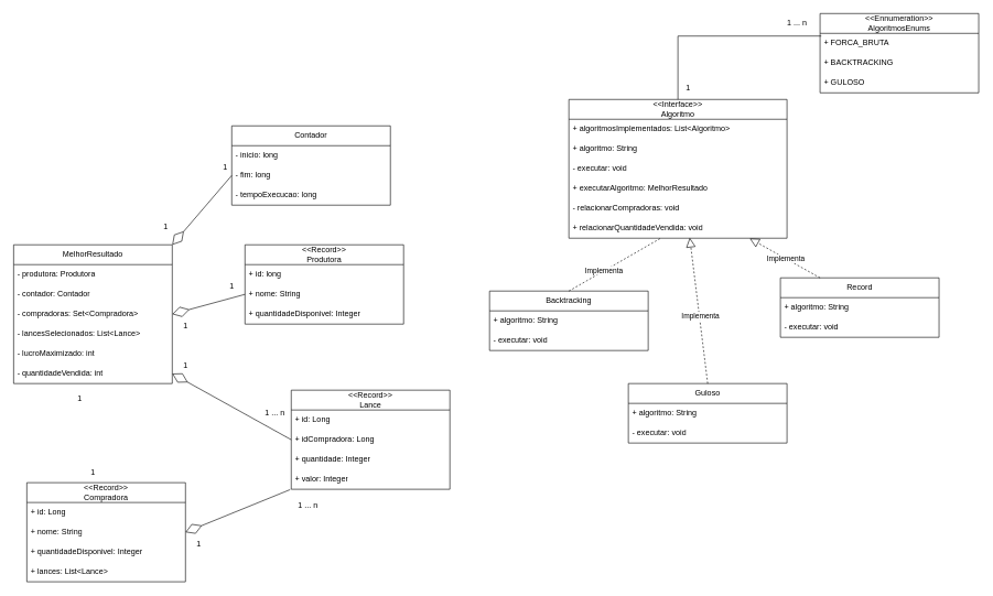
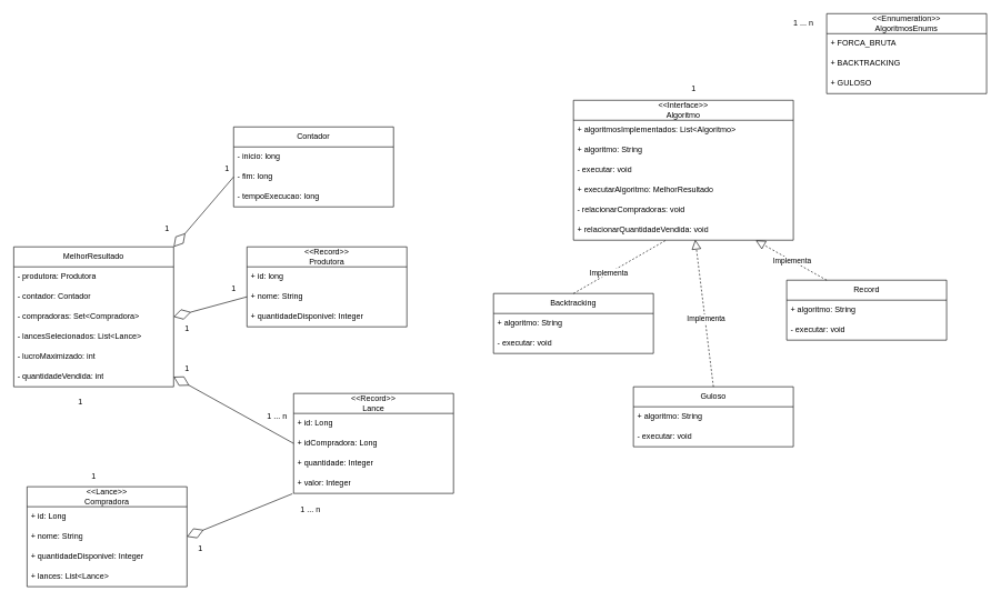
  <mxCell id="0" />
  <mxCell id="1" parent="0" />
- <mxCell id="2" value="&lt;div&gt;&amp;lt;&amp;lt;Record&amp;gt;&amp;gt;&lt;br&gt;&lt;/div&gt;Compradora" style="swimlane;fontStyle=0;childLayout=stackLayout;horizontal=1;startSize=30;horizontalStack=0;resizeParent=1;resizeParentMax=0;resizeLast=0;collapsible=1;marginBottom=0;whiteSpace=wrap;html=1;" vertex="1" parent="1"><mxGeometry x="40" y="730" width="240" height="150" as="geometry" /></mxCell>
+ <mxCell id="2" value="&lt;div&gt;&amp;lt;&amp;lt;Lance&amp;gt;&amp;gt;&lt;br&gt;&lt;/div&gt;Compradora" style="swimlane;fontStyle=0;childLayout=stackLayout;horizontal=1;startSize=30;horizontalStack=0;resizeParent=1;resizeParentMax=0;resizeLast=0;collapsible=1;marginBottom=0;whiteSpace=wrap;html=1;" vertex="1" parent="1"><mxGeometry x="40" y="730" width="240" height="150" as="geometry" /></mxCell>
  <mxCell id="3" value="+ id: Long" style="text;strokeColor=none;fillColor=none;align=left;verticalAlign=middle;spacingLeft=4;spacingRight=4;overflow=hidden;points=[[0,0.5],[1,0.5]];portConstraint=eastwest;rotatable=0;whiteSpace=wrap;html=1;" vertex="1" parent="2"><mxGeometry y="30" width="240" height="30" as="geometry" /></mxCell>
  <mxCell id="4" value="+ nome: String" style="text;strokeColor=none;fillColor=none;align=left;verticalAlign=middle;spacingLeft=4;spacingRight=4;overflow=hidden;points=[[0,0.5],[1,0.5]];portConstraint=eastwest;rotatable=0;whiteSpace=wrap;html=1;" vertex="1" parent="2"><mxGeometry y="60" width="240" height="30" as="geometry" /></mxCell>
  <mxCell id="5" value="+ quantidadeDisponivel: Integer" style="text;strokeColor=none;fillColor=none;align=left;verticalAlign=middle;spacingLeft=4;spacingRight=4;overflow=hidden;points=[[0,0.5],[1,0.5]];portConstraint=eastwest;rotatable=0;whiteSpace=wrap;html=1;" vertex="1" parent="2"><mxGeometry y="90" width="240" height="30" as="geometry" /></mxCell>
  <mxCell id="6" value="+ lances: List&amp;lt;Lance&amp;gt;" style="text;strokeColor=none;fillColor=none;align=left;verticalAlign=middle;spacingLeft=4;spacingRight=4;overflow=hidden;points=[[0,0.5],[1,0.5]];portConstraint=eastwest;rotatable=0;whiteSpace=wrap;html=1;" vertex="1" parent="2"><mxGeometry y="120" width="240" height="30" as="geometry" /></mxCell>
  <mxCell id="7" value="Contador" style="swimlane;fontStyle=0;childLayout=stackLayout;horizontal=1;startSize=30;horizontalStack=0;resizeParent=1;resizeParentMax=0;resizeLast=0;collapsible=1;marginBottom=0;whiteSpace=wrap;html=1;" vertex="1" parent="1"><mxGeometry x="350" y="190" width="240" height="120" as="geometry" /></mxCell>
  <mxCell id="8" value="- inicio: long" style="text;strokeColor=none;fillColor=none;align=left;verticalAlign=middle;spacingLeft=4;spacingRight=4;overflow=hidden;points=[[0,0.5],[1,0.5]];portConstraint=eastwest;rotatable=0;whiteSpace=wrap;html=1;" vertex="1" parent="7"><mxGeometry y="30" width="240" height="30" as="geometry" /></mxCell>
  <mxCell id="9" value="- fim: long" style="text;strokeColor=none;fillColor=none;align=left;verticalAlign=middle;spacingLeft=4;spacingRight=4;overflow=hidden;points=[[0,0.5],[1,0.5]];portConstraint=eastwest;rotatable=0;whiteSpace=wrap;html=1;" vertex="1" parent="7"><mxGeometry y="60" width="240" height="30" as="geometry" /></mxCell>
  <mxCell id="10" value="- tempoExecucao: long" style="text;strokeColor=none;fillColor=none;align=left;verticalAlign=middle;spacingLeft=4;spacingRight=4;overflow=hidden;points=[[0,0.5],[1,0.5]];portConstraint=eastwest;rotatable=0;whiteSpace=wrap;html=1;" vertex="1" parent="7"><mxGeometry y="90" width="240" height="30" as="geometry" /></mxCell>
  <mxCell id="11" value="&lt;div&gt;&amp;lt;&amp;lt;Record&amp;gt;&amp;gt;&lt;br&gt;&lt;/div&gt;Lance" style="swimlane;fontStyle=0;childLayout=stackLayout;horizontal=1;startSize=30;horizontalStack=0;resizeParent=1;resizeParentMax=0;resizeLast=0;collapsible=1;marginBottom=0;whiteSpace=wrap;html=1;" vertex="1" parent="1"><mxGeometry x="440" y="590" width="240" height="150" as="geometry" /></mxCell>
  <mxCell id="12" value="+ id: Long" style="text;strokeColor=none;fillColor=none;align=left;verticalAlign=middle;spacingLeft=4;spacingRight=4;overflow=hidden;points=[[0,0.5],[1,0.5]];portConstraint=eastwest;rotatable=0;whiteSpace=wrap;html=1;" vertex="1" parent="11"><mxGeometry y="30" width="240" height="30" as="geometry" /></mxCell>
  <mxCell id="13" value="+ idCompradora: Long" style="text;strokeColor=none;fillColor=none;align=left;verticalAlign=middle;spacingLeft=4;spacingRight=4;overflow=hidden;points=[[0,0.5],[1,0.5]];portConstraint=eastwest;rotatable=0;whiteSpace=wrap;html=1;" vertex="1" parent="11"><mxGeometry y="60" width="240" height="30" as="geometry" /></mxCell>
  <mxCell id="14" value="+ quantidade: Integer" style="text;strokeColor=none;fillColor=none;align=left;verticalAlign=middle;spacingLeft=4;spacingRight=4;overflow=hidden;points=[[0,0.5],[1,0.5]];portConstraint=eastwest;rotatable=0;whiteSpace=wrap;html=1;" vertex="1" parent="11"><mxGeometry y="90" width="240" height="30" as="geometry" /></mxCell>
  <mxCell id="15" value="+ valor: Integer" style="text;strokeColor=none;fillColor=none;align=left;verticalAlign=middle;spacingLeft=4;spacingRight=4;overflow=hidden;points=[[0,0.5],[1,0.5]];portConstraint=eastwest;rotatable=0;whiteSpace=wrap;html=1;" vertex="1" parent="11"><mxGeometry y="120" width="240" height="30" as="geometry" /></mxCell>
  <mxCell id="16" value="MelhorResultado" style="swimlane;fontStyle=0;childLayout=stackLayout;horizontal=1;startSize=30;horizontalStack=0;resizeParent=1;resizeParentMax=0;resizeLast=0;collapsible=1;marginBottom=0;whiteSpace=wrap;html=1;" vertex="1" parent="1"><mxGeometry x="20" y="370" width="240" height="210" as="geometry" /></mxCell>
  <mxCell id="17" value="- produtora: Produtora" style="text;strokeColor=none;fillColor=none;align=left;verticalAlign=middle;spacingLeft=4;spacingRight=4;overflow=hidden;points=[[0,0.5],[1,0.5]];portConstraint=eastwest;rotatable=0;whiteSpace=wrap;html=1;" vertex="1" parent="16"><mxGeometry y="30" width="240" height="30" as="geometry" /></mxCell>
  <mxCell id="18" value="- contador: Contador" style="text;strokeColor=none;fillColor=none;align=left;verticalAlign=middle;spacingLeft=4;spacingRight=4;overflow=hidden;points=[[0,0.5],[1,0.5]];portConstraint=eastwest;rotatable=0;whiteSpace=wrap;html=1;" vertex="1" parent="16"><mxGeometry y="60" width="240" height="30" as="geometry" /></mxCell>
  <mxCell id="19" value="- compradoras: Set&amp;lt;Compradora&amp;gt;" style="text;strokeColor=none;fillColor=none;align=left;verticalAlign=middle;spacingLeft=4;spacingRight=4;overflow=hidden;points=[[0,0.5],[1,0.5]];portConstraint=eastwest;rotatable=0;whiteSpace=wrap;html=1;" vertex="1" parent="16"><mxGeometry y="90" width="240" height="30" as="geometry" /></mxCell>
  <mxCell id="20" value="- lancesSelecionados: List&amp;lt;Lance&amp;gt;" style="text;strokeColor=none;fillColor=none;align=left;verticalAlign=middle;spacingLeft=4;spacingRight=4;overflow=hidden;points=[[0,0.5],[1,0.5]];portConstraint=eastwest;rotatable=0;whiteSpace=wrap;html=1;" vertex="1" parent="16"><mxGeometry y="120" width="240" height="30" as="geometry" /></mxCell>
  <mxCell id="21" value="- lucroMaximizado: int" style="text;strokeColor=none;fillColor=none;align=left;verticalAlign=middle;spacingLeft=4;spacingRight=4;overflow=hidden;points=[[0,0.5],[1,0.5]];portConstraint=eastwest;rotatable=0;whiteSpace=wrap;html=1;" vertex="1" parent="16"><mxGeometry y="150" width="240" height="30" as="geometry" /></mxCell>
  <mxCell id="22" value="- quantidadeVendida: int" style="text;strokeColor=none;fillColor=none;align=left;verticalAlign=middle;spacingLeft=4;spacingRight=4;overflow=hidden;points=[[0,0.5],[1,0.5]];portConstraint=eastwest;rotatable=0;whiteSpace=wrap;html=1;" vertex="1" parent="16"><mxGeometry y="180" width="240" height="30" as="geometry" /></mxCell>
  <mxCell id="23" value="&lt;div&gt;&amp;lt;&amp;lt;Record&amp;gt;&amp;gt;&lt;br&gt;&lt;/div&gt;Produtora" style="swimlane;fontStyle=0;childLayout=stackLayout;horizontal=1;startSize=30;horizontalStack=0;resizeParent=1;resizeParentMax=0;resizeLast=0;collapsible=1;marginBottom=0;whiteSpace=wrap;html=1;" vertex="1" parent="1"><mxGeometry x="370" y="370" width="240" height="120" as="geometry" /></mxCell>
  <mxCell id="24" value="+ id: long" style="text;strokeColor=none;fillColor=none;align=left;verticalAlign=middle;spacingLeft=4;spacingRight=4;overflow=hidden;points=[[0,0.5],[1,0.5]];portConstraint=eastwest;rotatable=0;whiteSpace=wrap;html=1;" vertex="1" parent="23"><mxGeometry y="30" width="240" height="30" as="geometry" /></mxCell>
  <mxCell id="25" value="+ nome: String" style="text;strokeColor=none;fillColor=none;align=left;verticalAlign=middle;spacingLeft=4;spacingRight=4;overflow=hidden;points=[[0,0.5],[1,0.5]];portConstraint=eastwest;rotatable=0;whiteSpace=wrap;html=1;" vertex="1" parent="23"><mxGeometry y="60" width="240" height="30" as="geometry" /></mxCell>
  <mxCell id="26" value="+ quantidadeDisponivel: Integer" style="text;strokeColor=none;fillColor=none;align=left;verticalAlign=middle;spacingLeft=4;spacingRight=4;overflow=hidden;points=[[0,0.5],[1,0.5]];portConstraint=eastwest;rotatable=0;whiteSpace=wrap;html=1;" vertex="1" parent="23"><mxGeometry y="90" width="240" height="30" as="geometry" /></mxCell>
  <mxCell id="27" value="&lt;div&gt;&amp;lt;&amp;lt;Ennumeration&amp;gt;&amp;gt;&lt;br&gt;&lt;/div&gt;AlgoritmosEnums" style="swimlane;fontStyle=0;childLayout=stackLayout;horizontal=1;startSize=30;horizontalStack=0;resizeParent=1;resizeParentMax=0;resizeLast=0;collapsible=1;marginBottom=0;whiteSpace=wrap;html=1;" vertex="1" parent="1"><mxGeometry x="1240" y="20" width="240" height="120" as="geometry" /></mxCell>
  <mxCell id="28" value="+ FORCA_BRUTA" style="text;strokeColor=none;fillColor=none;align=left;verticalAlign=middle;spacingLeft=4;spacingRight=4;overflow=hidden;points=[[0,0.5],[1,0.5]];portConstraint=eastwest;rotatable=0;whiteSpace=wrap;html=1;" vertex="1" parent="27"><mxGeometry y="30" width="240" height="30" as="geometry" /></mxCell>
  <mxCell id="29" value="+ BACKTRACKING" style="text;strokeColor=none;fillColor=none;align=left;verticalAlign=middle;spacingLeft=4;spacingRight=4;overflow=hidden;points=[[0,0.5],[1,0.5]];portConstraint=eastwest;rotatable=0;whiteSpace=wrap;html=1;" vertex="1" parent="27"><mxGeometry y="60" width="240" height="30" as="geometry" /></mxCell>
  <mxCell id="30" value="+ GULOSO" style="text;strokeColor=none;fillColor=none;align=left;verticalAlign=middle;spacingLeft=4;spacingRight=4;overflow=hidden;points=[[0,0.5],[1,0.5]];portConstraint=eastwest;rotatable=0;whiteSpace=wrap;html=1;" vertex="1" parent="27"><mxGeometry y="90" width="240" height="30" as="geometry" /></mxCell>
  <mxCell id="31" value="&lt;div&gt;&amp;lt;&amp;lt;Interface&amp;gt;&amp;gt;&lt;/div&gt;Algoritmo&lt;div&gt;&lt;/div&gt;" style="swimlane;fontStyle=0;childLayout=stackLayout;horizontal=1;startSize=30;horizontalStack=0;resizeParent=1;resizeParentMax=0;resizeLast=0;collapsible=1;marginBottom=0;whiteSpace=wrap;html=1;" vertex="1" parent="1"><mxGeometry x="860" y="150" width="330" height="210" as="geometry" /></mxCell>
  <mxCell id="32" value="+ algoritmosImplementados: List&amp;lt;Algoritmo&amp;gt;" style="text;strokeColor=none;fillColor=none;align=left;verticalAlign=middle;spacingLeft=4;spacingRight=4;overflow=hidden;points=[[0,0.5],[1,0.5]];portConstraint=eastwest;rotatable=0;whiteSpace=wrap;html=1;" vertex="1" parent="31"><mxGeometry y="30" width="330" height="30" as="geometry" /></mxCell>
  <mxCell id="33" value="+ algoritmo: String" style="text;strokeColor=none;fillColor=none;align=left;verticalAlign=middle;spacingLeft=4;spacingRight=4;overflow=hidden;points=[[0,0.5],[1,0.5]];portConstraint=eastwest;rotatable=0;whiteSpace=wrap;html=1;" vertex="1" parent="31"><mxGeometry y="60" width="330" height="30" as="geometry" /></mxCell>
  <mxCell id="34" value="- executar: void" style="text;strokeColor=none;fillColor=none;align=left;verticalAlign=middle;spacingLeft=4;spacingRight=4;overflow=hidden;points=[[0,0.5],[1,0.5]];portConstraint=eastwest;rotatable=0;whiteSpace=wrap;html=1;" vertex="1" parent="31"><mxGeometry y="90" width="330" height="30" as="geometry" /></mxCell>
  <mxCell id="35" value="+ executarAlgoritmo: MelhorResultado" style="text;strokeColor=none;fillColor=none;align=left;verticalAlign=middle;spacingLeft=4;spacingRight=4;overflow=hidden;points=[[0,0.5],[1,0.5]];portConstraint=eastwest;rotatable=0;whiteSpace=wrap;html=1;" vertex="1" parent="31"><mxGeometry y="120" width="330" height="30" as="geometry" /></mxCell>
  <mxCell id="36" value="- relacionarCompradoras: void" style="text;strokeColor=none;fillColor=none;align=left;verticalAlign=middle;spacingLeft=4;spacingRight=4;overflow=hidden;points=[[0,0.5],[1,0.5]];portConstraint=eastwest;rotatable=0;whiteSpace=wrap;html=1;" vertex="1" parent="31"><mxGeometry y="150" width="330" height="30" as="geometry" /></mxCell>
  <mxCell id="37" value="+ relacionarQuantidadeVendida: void" style="text;strokeColor=none;fillColor=none;align=left;verticalAlign=middle;spacingLeft=4;spacingRight=4;overflow=hidden;points=[[0,0.5],[1,0.5]];portConstraint=eastwest;rotatable=0;whiteSpace=wrap;html=1;" vertex="1" parent="31"><mxGeometry y="180" width="330" height="30" as="geometry" /></mxCell>
  <mxCell id="38" value="Backtracking&lt;div&gt;&lt;/div&gt;" style="swimlane;fontStyle=0;childLayout=stackLayout;horizontal=1;startSize=30;horizontalStack=0;resizeParent=1;resizeParentMax=0;resizeLast=0;collapsible=1;marginBottom=0;whiteSpace=wrap;html=1;" vertex="1" parent="1"><mxGeometry x="740" y="440" width="240" height="90" as="geometry" /></mxCell>
  <mxCell id="39" value="+ algoritmo: String" style="text;strokeColor=none;fillColor=none;align=left;verticalAlign=middle;spacingLeft=4;spacingRight=4;overflow=hidden;points=[[0,0.5],[1,0.5]];portConstraint=eastwest;rotatable=0;whiteSpace=wrap;html=1;" vertex="1" parent="38"><mxGeometry y="30" width="240" height="30" as="geometry" /></mxCell>
  <mxCell id="40" value="- executar: void" style="text;strokeColor=none;fillColor=none;align=left;verticalAlign=middle;spacingLeft=4;spacingRight=4;overflow=hidden;points=[[0,0.5],[1,0.5]];portConstraint=eastwest;rotatable=0;whiteSpace=wrap;html=1;" vertex="1" parent="38"><mxGeometry y="60" width="240" height="30" as="geometry" /></mxCell>
  <mxCell id="41" value="Record&lt;div&gt;&lt;/div&gt;" style="swimlane;fontStyle=0;childLayout=stackLayout;horizontal=1;startSize=30;horizontalStack=0;resizeParent=1;resizeParentMax=0;resizeLast=0;collapsible=1;marginBottom=0;whiteSpace=wrap;html=1;" vertex="1" parent="1"><mxGeometry x="1180" y="420" width="240" height="90" as="geometry" /></mxCell>
  <mxCell id="42" value="+ algoritmo: String" style="text;strokeColor=none;fillColor=none;align=left;verticalAlign=middle;spacingLeft=4;spacingRight=4;overflow=hidden;points=[[0,0.5],[1,0.5]];portConstraint=eastwest;rotatable=0;whiteSpace=wrap;html=1;" vertex="1" parent="41"><mxGeometry y="30" width="240" height="30" as="geometry" /></mxCell>
  <mxCell id="43" value="- executar: void" style="text;strokeColor=none;fillColor=none;align=left;verticalAlign=middle;spacingLeft=4;spacingRight=4;overflow=hidden;points=[[0,0.5],[1,0.5]];portConstraint=eastwest;rotatable=0;whiteSpace=wrap;html=1;" vertex="1" parent="41"><mxGeometry y="60" width="240" height="30" as="geometry" /></mxCell>
  <mxCell id="44" value="Guloso&lt;div&gt;&lt;/div&gt;" style="swimlane;fontStyle=0;childLayout=stackLayout;horizontal=1;startSize=30;horizontalStack=0;resizeParent=1;resizeParentMax=0;resizeLast=0;collapsible=1;marginBottom=0;whiteSpace=wrap;html=1;" vertex="1" parent="1"><mxGeometry x="950" y="580" width="240" height="90" as="geometry" /></mxCell>
  <mxCell id="45" value="+ algoritmo: String" style="text;strokeColor=none;fillColor=none;align=left;verticalAlign=middle;spacingLeft=4;spacingRight=4;overflow=hidden;points=[[0,0.5],[1,0.5]];portConstraint=eastwest;rotatable=0;whiteSpace=wrap;html=1;" vertex="1" parent="44"><mxGeometry y="30" width="240" height="30" as="geometry" /></mxCell>
  <mxCell id="46" value="- executar: void" style="text;strokeColor=none;fillColor=none;align=left;verticalAlign=middle;spacingLeft=4;spacingRight=4;overflow=hidden;points=[[0,0.5],[1,0.5]];portConstraint=eastwest;rotatable=0;whiteSpace=wrap;html=1;" vertex="1" parent="44"><mxGeometry y="60" width="240" height="30" as="geometry" /></mxCell>
  <mxCell id="47" value="" style="endArrow=diamondThin;endFill=0;endSize=24;html=1;rounded=0;entryX=1;entryY=0;entryDx=0;entryDy=0;exitX=0;exitY=0.5;exitDx=0;exitDy=0;" edge="1" parent="1" source="9" target="16"><mxGeometry width="160" relative="1" as="geometry"><mxPoint x="220" y="330" as="sourcePoint" /><mxPoint x="380" y="330" as="targetPoint" /></mxGeometry></mxCell>
  <mxCell id="48" value="" style="endArrow=diamondThin;endFill=0;endSize=24;html=1;rounded=0;entryX=1;entryY=0.5;entryDx=0;entryDy=0;exitX=0;exitY=0.5;exitDx=0;exitDy=0;" edge="1" parent="1" source="25" target="19"><mxGeometry width="160" relative="1" as="geometry"><mxPoint x="320" y="540" as="sourcePoint" /><mxPoint x="480" y="540" as="targetPoint" /></mxGeometry></mxCell>
  <mxCell id="49" value="" style="endArrow=diamondThin;endFill=0;endSize=24;html=1;rounded=0;entryX=1;entryY=0.5;entryDx=0;entryDy=0;exitX=0;exitY=0.5;exitDx=0;exitDy=0;" edge="1" parent="1" source="13" target="22"><mxGeometry width="160" relative="1" as="geometry"><mxPoint x="310" y="580" as="sourcePoint" /><mxPoint x="470" y="580" as="targetPoint" /></mxGeometry></mxCell>
  <mxCell id="50" value="" style="endArrow=diamondThin;endFill=0;endSize=24;html=1;rounded=0;exitX=-0.007;exitY=1.017;exitDx=0;exitDy=0;exitPerimeter=0;entryX=1;entryY=0.5;entryDx=0;entryDy=0;" edge="1" parent="1" source="15" target="4"><mxGeometry width="160" relative="1" as="geometry"><mxPoint x="400" y="850" as="sourcePoint" /><mxPoint x="560" y="850" as="targetPoint" /></mxGeometry></mxCell>
  <mxCell id="51" value="" style="endArrow=none;dashed=1;endFill=0;endSize=12;html=1;rounded=0;exitX=0.5;exitY=0;exitDx=0;exitDy=0;" edge="1" parent="1" source="38" target="37"><mxGeometry width="160" relative="1" as="geometry"><mxPoint x="910" y="400" as="sourcePoint" /><mxPoint x="1070" y="400" as="targetPoint" /></mxGeometry></mxCell>
  <mxCell id="52" value="Implementa" style="edgeLabel;html=1;align=center;verticalAlign=middle;resizable=0;points=[];" vertex="1" connectable="0" parent="51"><mxGeometry x="-0.241" y="1" relative="1" as="geometry"><mxPoint as="offset" /></mxGeometry></mxCell>
  <mxCell id="53" value="" style="endArrow=block;dashed=1;endFill=0;endSize=12;html=1;rounded=0;entryX=0.554;entryY=0.977;entryDx=0;entryDy=0;entryPerimeter=0;exitX=0.5;exitY=0;exitDx=0;exitDy=0;" edge="1" parent="1" source="44" target="37"><mxGeometry width="160" relative="1" as="geometry"><mxPoint x="920" y="410" as="sourcePoint" /><mxPoint x="1080" y="410" as="targetPoint" /></mxGeometry></mxCell>
  <mxCell id="54" value="Implementa" style="edgeLabel;html=1;align=center;verticalAlign=middle;resizable=0;points=[];" vertex="1" connectable="0" parent="53"><mxGeometry x="-0.074" y="-1" relative="1" as="geometry"><mxPoint as="offset" /></mxGeometry></mxCell>
  <mxCell id="55" value="" style="endArrow=block;dashed=1;endFill=0;endSize=12;html=1;rounded=0;entryX=0.829;entryY=1.012;entryDx=0;entryDy=0;entryPerimeter=0;exitX=0.25;exitY=0;exitDx=0;exitDy=0;" edge="1" parent="1" source="41" target="37"><mxGeometry width="160" relative="1" as="geometry"><mxPoint x="930" y="420" as="sourcePoint" /><mxPoint x="1090" y="420" as="targetPoint" /></mxGeometry></mxCell>
  <mxCell id="56" value="Implementa" style="edgeLabel;html=1;align=center;verticalAlign=middle;resizable=0;points=[];" vertex="1" connectable="0" parent="55"><mxGeometry x="-0.014" relative="1" as="geometry"><mxPoint as="offset" /></mxGeometry></mxCell>
- <mxCell id="57" value="" style="endArrow=none;html=1;edgeStyle=orthogonalEdgeStyle;rounded=0;exitX=0.5;exitY=0;exitDx=0;exitDy=0;entryX=0.008;entryY=0.135;entryDx=0;entryDy=0;entryPerimeter=0;" edge="1" parent="1" source="31" target="28"><mxGeometry relative="1" as="geometry"><mxPoint x="1010" y="100" as="sourcePoint" /><mxPoint x="1170" y="100" as="targetPoint" /></mxGeometry></mxCell>
  <mxCell id="58" value="1" style="text;html=1;align=center;verticalAlign=middle;resizable=0;points=[];autosize=1;strokeColor=none;fillColor=none;" vertex="1" parent="1"><mxGeometry x="105" y="588" width="30" height="30" as="geometry" /></mxCell>
  <mxCell id="59" value="1" style="text;html=1;align=center;verticalAlign=middle;resizable=0;points=[];autosize=1;strokeColor=none;fillColor=none;" vertex="1" parent="1"><mxGeometry x="125" y="700" width="30" height="30" as="geometry" /></mxCell>
  <mxCell id="60" value="1 ... n" style="text;html=1;align=center;verticalAlign=middle;resizable=0;points=[];autosize=1;strokeColor=none;fillColor=none;" vertex="1" parent="1"><mxGeometry x="440" y="750" width="50" height="30" as="geometry" /></mxCell>
  <mxCell id="61" value="1" style="text;html=1;align=center;verticalAlign=middle;resizable=0;points=[];autosize=1;strokeColor=none;fillColor=none;" vertex="1" parent="1"><mxGeometry x="285" y="808" width="30" height="30" as="geometry" /></mxCell>
  <mxCell id="62" value="1 ... n" style="text;html=1;align=center;verticalAlign=middle;resizable=0;points=[];autosize=1;strokeColor=none;fillColor=none;" vertex="1" parent="1"><mxGeometry x="390" y="610" width="50" height="30" as="geometry" /></mxCell>
  <mxCell id="63" value="1" style="text;html=1;align=center;verticalAlign=middle;resizable=0;points=[];autosize=1;strokeColor=none;fillColor=none;" vertex="1" parent="1"><mxGeometry x="265" y="538" width="30" height="30" as="geometry" /></mxCell>
  <mxCell id="64" value="1" style="text;html=1;align=center;verticalAlign=middle;resizable=0;points=[];autosize=1;strokeColor=none;fillColor=none;" vertex="1" parent="1"><mxGeometry x="265" y="478" width="30" height="30" as="geometry" /></mxCell>
  <mxCell id="65" value="1" style="text;html=1;align=center;verticalAlign=middle;resizable=0;points=[];autosize=1;strokeColor=none;fillColor=none;" vertex="1" parent="1"><mxGeometry x="335" y="418" width="30" height="30" as="geometry" /></mxCell>
  <mxCell id="66" value="1" style="text;html=1;align=center;verticalAlign=middle;resizable=0;points=[];autosize=1;strokeColor=none;fillColor=none;" vertex="1" parent="1"><mxGeometry x="235" y="328" width="30" height="30" as="geometry" /></mxCell>
  <mxCell id="67" value="1" style="text;html=1;align=center;verticalAlign=middle;resizable=0;points=[];autosize=1;strokeColor=none;fillColor=none;" vertex="1" parent="1"><mxGeometry x="325" y="238" width="30" height="30" as="geometry" /></mxCell>
  <mxCell id="68" value="1" style="text;html=1;align=center;verticalAlign=middle;resizable=0;points=[];autosize=1;strokeColor=none;fillColor=none;" vertex="1" parent="1"><mxGeometry x="1025" y="118" width="30" height="30" as="geometry" /></mxCell>
  <mxCell id="69" value="1 ... n" style="text;html=1;align=center;verticalAlign=middle;resizable=0;points=[];autosize=1;strokeColor=none;fillColor=none;" vertex="1" parent="1"><mxGeometry x="1180" y="20" width="50" height="30" as="geometry" /></mxCell>
